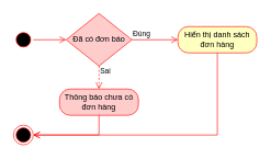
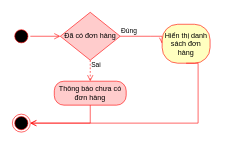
  <mxCell id="0" />
  <mxCell id="1" parent="0" />
  <mxCell id="2" value="" style="ellipse;html=1;shape=startState;fillColor=#000000;strokeColor=#ff0000;" parent="1" vertex="1"><mxGeometry x="20" y="45" width="30" height="30" as="geometry" /></mxCell>
  <mxCell id="3" value="" style="edgeStyle=orthogonalEdgeStyle;html=1;verticalAlign=bottom;endArrow=open;endSize=8;strokeColor=#ff0000;rounded=0;entryX=0;entryY=0.5;entryDx=0;entryDy=0;" parent="1" source="2" target="5" edge="1"><mxGeometry relative="1" as="geometry"><mxPoint x="-50" y="60" as="targetPoint" /></mxGeometry></mxCell>
  <mxCell id="4" value="" style="ellipse;html=1;shape=endState;fillColor=#000000;strokeColor=#ff0000;" parent="1" vertex="1"><mxGeometry x="20" y="190" width="30" height="30" as="geometry" /></mxCell>
- <mxCell id="5" value="Đã có đơn báo" style="rhombus;whiteSpace=wrap;html=1;fillColor=#FFCCCC;strokeColor=#ff0000;" parent="1" vertex="1"><mxGeometry x="100" y="20" width="100" height="80" as="geometry" /></mxCell>
+ <mxCell id="5" value="Đã có đơn hàng" style="rhombus;whiteSpace=wrap;html=1;fillColor=#FFCCCC;strokeColor=#ff0000;" parent="1" vertex="1"><mxGeometry x="100" y="20" width="100" height="80" as="geometry" /></mxCell>
  <mxCell id="6" value="Đúng" style="edgeStyle=orthogonalEdgeStyle;html=1;align=left;verticalAlign=bottom;endArrow=open;endSize=8;strokeColor=#ff0000;rounded=0;entryX=0;entryY=0.5;entryDx=0;entryDy=0;" parent="1" source="5" target="10" edge="1"><mxGeometry x="-1" relative="1" as="geometry"><mxPoint x="280" y="65" as="targetPoint" /><Array as="points"><mxPoint x="250" y="60" /><mxPoint x="250" y="60" /></Array></mxGeometry></mxCell>
  <mxCell id="7" value="Sai" style="edgeStyle=orthogonalEdgeStyle;html=1;align=left;verticalAlign=top;endArrow=open;endSize=8;strokeColor=#ff0000;rounded=0;entryX=0.5;entryY=0;entryDx=0;entryDy=0;dashed=1;" parent="1" source="5" target="8" edge="1"><mxGeometry x="-1" y="-5" relative="1" as="geometry"><mxPoint x="140" y="145" as="targetPoint" /><mxPoint x="5" y="-5" as="offset" /></mxGeometry></mxCell>
  <mxCell id="8" value="Thông báo chưa có đơn hàng" style="rounded=1;whiteSpace=wrap;html=1;arcSize=40;fontColor=#000000;fillColor=#ffcccc;strokeColor=#ff0000;" parent="1" vertex="1"><mxGeometry x="90" y="135" width="120" height="40" as="geometry" /></mxCell>
  <mxCell id="9" value="" style="edgeStyle=orthogonalEdgeStyle;html=1;verticalAlign=bottom;endArrow=open;endSize=8;strokeColor=#ff0000;rounded=0;entryX=1;entryY=0.5;entryDx=0;entryDy=0;exitX=0.5;exitY=1;exitDx=0;exitDy=0;" parent="1" source="8" target="4" edge="1"><mxGeometry relative="1" as="geometry"><mxPoint x="100" y="255" as="targetPoint" /></mxGeometry></mxCell>
- <mxCell id="10" value="Hiển thị danh sách đơn hàng" style="rounded=1;whiteSpace=wrap;html=1;arcSize=40;fontColor=#000000;fillColor=#ffffc0;strokeColor=#ff0000;" parent="1" vertex="1"><mxGeometry x="270" y="40" width="120" height="40" as="geometry" /></mxCell>
+ <mxCell id="10" value="Hiển thị danh sách đơn hàng" style="rounded=1;whiteSpace=wrap;html=1;arcSize=40;fontColor=#000000;fillColor=#ffffc0;strokeColor=#ff0000;" parent="1" vertex="1"><mxGeometry x="270" y="40" width="80" height="65" as="geometry" /></mxCell>
  <mxCell id="11" value="" style="edgeStyle=orthogonalEdgeStyle;html=1;verticalAlign=bottom;endArrow=open;endSize=8;strokeColor=#ff0000;rounded=0;entryX=1;entryY=0.5;entryDx=0;entryDy=0;exitX=0.5;exitY=1;exitDx=0;exitDy=0;" parent="1" source="10" target="4" edge="1"><mxGeometry relative="1" as="geometry"><mxPoint x="320" y="200" as="targetPoint" /><Array as="points"><mxPoint x="330" y="205" /></Array></mxGeometry></mxCell>
